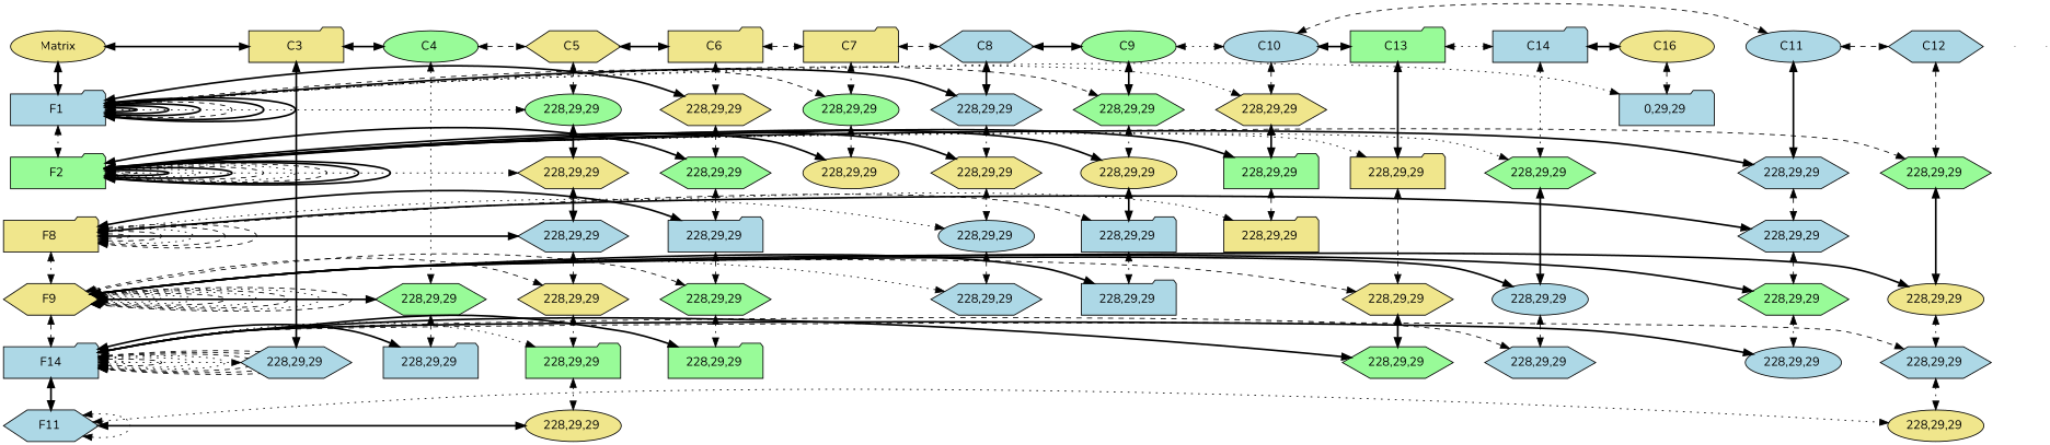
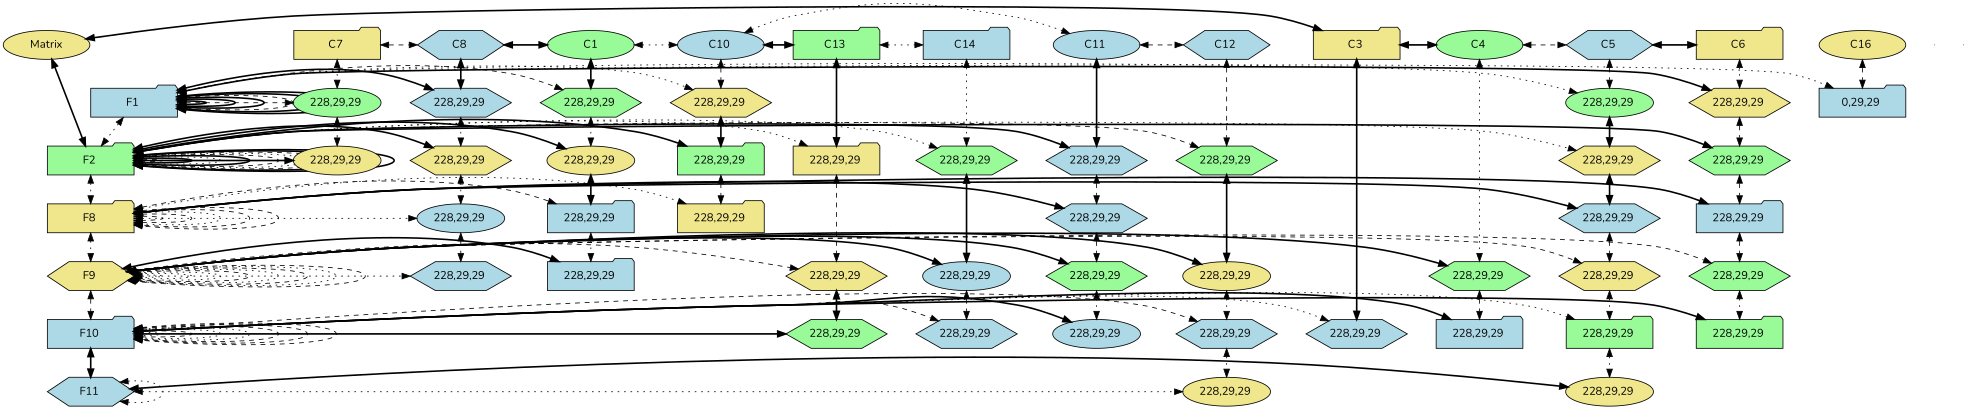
  digraph {
    fontname=Nunito
    nodesep=0.5
    node [fillcolor=lightblue fontname=Nunito group=0 shape=hexagon style=filled]
    edge [dir=both fontname=Nunito style=bold]
    n1 [label="F1 " shape=folder width=1.5]
    n2 [group=16 label="0,29,29 " shape=folder width=1.5]
    n3 [fillcolor=khaki group=10 label="228,29,29 " width=1.5]
    n4 [fillcolor=palegreen group=9 label="228,29,29 " width=1.5]
    n5 [group=8 label="228,29,29 " width=1.5]
    n6 [fillcolor=palegreen label="F2 " shape=folder width=1.5]
    n7 [fillcolor=khaki group=8 label="228,29,29 " width=1.5]
    n8 [fillcolor=palegreen group=7 label="228,29,29 " shape=ellipse width=1.5]
    n9 [fillcolor=khaki group=6 label="228,29,29 " width=1.5]
    n10 [fillcolor=palegreen group=5 label="228,29,29 " shape=ellipse width=1.5]
    n11 [fillcolor=palegreen group=14 label="228,29,29 " width=1.5]
    n12 [fillcolor=khaki group=13 label="228,29,29 " shape=folder width=1.5]
    n13 [fillcolor=palegreen group=12 label="228,29,29 " width=1.5]
    n14 [group=11 label="228,29,29 " width=1.5]
    n15 [fillcolor=palegreen group=10 label="228,29,29 " shape=folder width=1.5]
    n16 [fillcolor=khaki group=9 label="228,29,29 " shape=ellipse width=1.5]
    n17 [fillcolor=khaki group=7 label="228,29,29 " shape=ellipse width=1.5]
    n18 [fillcolor=palegreen group=6 label="228,29,29 " width=1.5]
    n19 [fillcolor=khaki group=5 label="228,29,29 " width=1.5]
    n20 [fillcolor=khaki label="F8 " shape=folder width=1.5]
    n21 [group=11 label="228,29,29 " width=1.5]
    n22 [fillcolor=khaki group=10 label="228,29,29 " shape=folder width=1.5]
    n23 [group=9 label="228,29,29 " shape=folder width=1.5]
    n24 [group=8 label="228,29,29 " shape=ellipse width=1.5]
    n25 [group=6 label="228,29,29 " shape=folder width=1.5]
    n26 [group=5 label="228,29,29 " width=1.5]
    n27 [fillcolor=khaki label="F9 " width=1.5]
    n28 [group=14 label="228,29,29 " shape=ellipse width=1.5]
    n29 [fillcolor=khaki group=13 label="228,29,29 " width=1.5]
    n30 [fillcolor=khaki group=12 label="228,29,29 " shape=ellipse width=1.5]
    n31 [fillcolor=palegreen group=11 label="228,29,29 " width=1.5]
    n32 [group=9 label="228,29,29 " shape=folder width=1.5]
    n33 [group=8 label="228,29,29 " width=1.5]
    n34 [fillcolor=palegreen group=6 label="228,29,29 " width=1.5]
    n35 [fillcolor=khaki group=5 label="228,29,29 " width=1.5]
    n36 [fillcolor=palegreen group=4 label="228,29,29 " width=1.5]
    n37 [fillcolor=khaki label=Matrix shape=ellipse width=1.5]
    n38 [group=11 label="C11 " shape=ellipse width=1.5]
-   n39 [label=F14 shape=folder width=1.5]
+   n39 [label="F10 " shape=folder width=1.5]
    n40 [group=14 label="228,29,29 " width=1.5]
    n41 [fillcolor=palegreen group=13 label="228,29,29 " width=1.5]
    n42 [group=12 label="228,29,29 " width=1.5]
    n43 [group=11 label="228,29,29 " shape=ellipse width=1.5]
    n44 [fillcolor=palegreen group=6 label="228,29,29 " shape=folder width=1.5]
    n45 [fillcolor=palegreen group=5 label="228,29,29 " shape=folder width=1.5]
    n46 [group=4 label="228,29,29 " shape=folder width=1.5]
    n47 [group=3 label="228,29,29 " width=1.5]
    n48 [label="F11 " width=1.5]
    n49 [fillcolor=khaki group=12 label="228,29,29 " shape=ellipse width=1.5]
    n50 [fillcolor=khaki group=5 label="228,29,29 " shape=ellipse width=1.5]
    n51 [fillcolor=khaki group=3 label="C3 " shape=folder width=1.5]
    n52 [fillcolor=palegreen group=4 label="C4 " shape=ellipse width=1.5]
-   n53 [fillcolor=khaki group=5 label="C5 " width=1.5]
+   n53 [group=5 label="C5 " width=1.5]
    n54 [fillcolor=khaki group=6 label="C6 " shape=folder width=1.5]
    n55 [fillcolor=khaki group=7 label="C7 " shape=folder width=1.5]
    n56 [group=8 label="C8 " width=1.5]
-   n57 [fillcolor=palegreen group=9 label="C9 " shape=ellipse width=1.5]
+   n57 [fillcolor=palegreen group=9 label=C1 shape=ellipse width=1.5]
    n58 [group=10 label="C10 " shape=ellipse width=1.5]
    n59 [group=12 label="C12 " width=1.5]
    n60 [fillcolor=palegreen group=13 label="C13 " shape=folder width=1.5]
    n61 [group=14 label="C14 " shape=folder width=1.5]
    n62 [fillcolor=khaki group=16 label="C16 " shape=ellipse width=1.5]
    e0 [shape=point width=0 group=""]
    e1 [fillcolor=khaki shape=point width=0 group=""]
    subgraph sub_1 {
      rank=same
      n1
      n2
    }
    subgraph sub_2 {
      rank=same
      n1
      n3
    }
    subgraph sub_3 {
      rank=same
      n1
      n4
    }
    subgraph sub_4 {
      rank=same
      n1
      n5
    }
    subgraph sub_5 {
      rank=same
      n6
      n7
    }
    subgraph sub_6 {
      rank=same
      n1
      n8
    }
    subgraph sub_7 {
      rank=same
      n1
      n9
    }
    subgraph sub_8 {
      rank=same
      n1
      n10
    }
    subgraph sub_9 {
      rank=same
      n6
      n11
    }
    subgraph sub_10 {
      rank=same
      n6
      n12
    }
    subgraph sub_11 {
      rank=same
      n6
      n13
    }
    subgraph sub_12 {
      rank=same
      n6
      n14
    }
    subgraph sub_13 {
      rank=same
      n6
      n15
    }
    subgraph sub_14 {
      rank=same
      n6
      n16
    }
    subgraph sub_15 {
      rank=same
      n6
      n17
    }
    subgraph sub_16 {
      rank=same
      n6
      n18
    }
    subgraph sub_17 {
      rank=same
      n6
      n19
    }
    subgraph sub_18 {
      rank=same
      n20
      n21
    }
    subgraph sub_19 {
      rank=same
      n20
      n22
    }
    subgraph sub_20 {
      rank=same
      n20
      n23
    }
    subgraph sub_21 {
      rank=same
      n20
      n24
    }
    subgraph sub_22 {
      rank=same
      n20
      n25
    }
    subgraph sub_23 {
      rank=same
      n20
      n26
    }
    subgraph sub_24 {
      rank=same
      n27
      n28
    }
    subgraph sub_25 {
      rank=same
      n27
      n29
    }
    subgraph sub_26 {
      rank=same
      n27
      n30
    }
    subgraph sub_27 {
      rank=same
      n27
      n31
    }
    subgraph sub_28 {
      rank=same
      n27
      n32
    }
    subgraph sub_29 {
      rank=same
      n27
      n33
    }
    subgraph sub_30 {
      rank=same
      n27
      n34
    }
    subgraph sub_31 {
      rank=same
      n27
      n35
    }
    subgraph sub_32 {
      rank=same
      n27
      n36
    }
    subgraph sub_33 {
      rank=same
      n37
      n38
    }
    subgraph sub_34 {
      rank=same
      n39
      n40
    }
    subgraph sub_35 {
      rank=same
      n39
      n41
    }
    subgraph sub_36 {
      rank=same
      n39
      n42
    }
    subgraph sub_37 {
      rank=same
      n39
      n43
    }
    subgraph sub_38 {
      rank=same
      n39
      n44
    }
    subgraph sub_39 {
      rank=same
      n39
      n45
    }
    subgraph sub_40 {
      rank=same
      n39
      n46
    }
    subgraph sub_41 {
      rank=same
      n39
      n47
    }
    subgraph sub_42 {
      rank=same
      n48
      n49
    }
    subgraph sub_43 {
      rank=same
      n48
      n50
    }
    subgraph sub_44 {
      rank=same
      n37
      n51
    }
    subgraph sub_45 {
      rank=same
      n37
      n52
    }
    subgraph sub_46 {
      rank=same
      n37
      n53
    }
    subgraph sub_47 {
      rank=same
      n37
      n54
    }
    subgraph sub_48 {
      rank=same
      n37
      n55
    }
    subgraph sub_49 {
      rank=same
      n37
      n56
    }
    subgraph sub_50 {
      rank=same
      n37
      n57
    }
    subgraph sub_51 {
      rank=same
      n37
      n58
    }
    subgraph sub_52 {
      rank=same
      n37
      n59
    }
    subgraph sub_53 {
      rank=same
      n37
      n60
    }
    subgraph sub_54 {
      rank=same
      n37
      n61
    }
    subgraph sub_55 {
      rank=same
      n37
      n62
    }
    n1 -> n1
    n1 -> n1
    n1 -> n1
    n1 -> n1 [style=dashed]
    n1 -> n1
    n1 -> n1
    n1 -> n2 [style=dotted]
    n1 -> n3 [style=dotted]
    n1 -> n4 [style=dashed]
    n1 -> n5
    n1 -> n6 [style=dotted]
    n1 -> n8 [style=dashed]
    n1 -> n9
    n1 -> n10 [style=dotted]
    n3 -> n15
    n4 -> n16 [style=dotted]
    n5 -> n7 [style=dotted]
    n6 -> n6 [style=dashed]
    n6 -> n6
    n6 -> n6 [style=dotted]
    n6 -> n6
    n6 -> n6 [style=dashed]
    n6 -> n6 [style=dotted]
    n6 -> n6 [style=dashed]
    n6 -> n6
    n6 -> n6
    n6 -> n7
    n6 -> n11 [style=dotted]
    n6 -> n12 [style=dotted]
    n6 -> n13 [style=dashed]
    n6 -> n14
    n6 -> n15
    n6 -> n16
    n6 -> n17
    n6 -> n18
    n6 -> n19 [style=dotted]
+   n6 -> n20 [style=dotted]
    n7 -> n24 [style=dotted]
    n8 -> n17 [style=dashed]
    n9 -> n18 [style=dashed]
    n10 -> n19
    n11 -> n28
    n12 -> n29 [style=dashed]
    n13 -> n30
    n14 -> n21 [style=dashed]
    n15 -> n22 [style=dashed]
    n16 -> n23
    n18 -> n25 [style=dashed]
    n19 -> n26
    n20 -> n20 [style=dashed]
    n20 -> n20 [style=dashed]
    n20 -> n20 [style=dotted]
    n20 -> n20 [style=dashed]
    n20 -> n20 [style=dashed]
    n20 -> n21
    n20 -> n22 [style=dotted]
    n20 -> n23 [style=dashed]
    n20 -> n24 [style=dotted]
    n20 -> n25
    n20 -> n26
    n20 -> n27 [style=dotted]
    n21 -> n31 [style=dashed]
    n23 -> n32 [style=dotted]
    n24 -> n33 [style=dashed]
    n25 -> n34 [style=dashed]
    n26 -> n35 [style=dashed]
    n27 -> n27 [style=dotted]
    n27 -> n27 [style=dotted]
    n27 -> n27 [style=dotted]
    n27 -> n27 [style=dashed]
    n27 -> n27 [style=dotted]
    n27 -> n27 [style=dashed]
    n27 -> n27 [style=dotted]
    n27 -> n27 [style=dashed]
    n27 -> n28
    n27 -> n29 [style=dashed]
    n27 -> n30
    n27 -> n31
    n27 -> n32
    n27 -> n33 [style=dotted]
    n27 -> n34 [style=dashed]
    n27 -> n35 [style=dashed]
    n27 -> n36
    n27 -> n39 [style=dashed]
    n28 -> n40 [style=dashed]
    n29 -> n41
    n30 -> n42 [style=dotted]
    n31 -> n43 [style=dotted]
    n34 -> n44 [style=dotted]
    n35 -> n45 [style=dotted]
    n36 -> n46 [style=dashed]
-   n37 -> n1
+   n37 -> n6
    n37 -> n51
    n38 -> n14
    n38 -> n59 [style=dashed]
    n39 -> n39 [style=dotted]
    n39 -> n39 [style=dashed]
    n39 -> n39 [style=dotted]
    n39 -> n39 [style=dotted]
    n39 -> n39 [style=dashed]
    n39 -> n39 [style=dashed]
    n39 -> n39 [style=dashed]
    n39 -> n40 [style=dashed]
    n39 -> n41
    n39 -> n42 [style=dashed]
    n39 -> n43
    n39 -> n44
    n39 -> n45 [style=dotted]
    n39 -> n46
    n39 -> n47 [style=dotted]
    n39 -> n48
    n42 -> n49 [style=dotted]
    n45 -> n50 [style=dotted]
    n48 -> n48 [style=dotted]
    n48 -> n49 [style=dotted]
    n48 -> n50
    n51 -> n47
    n51 -> n52
    n52 -> n36 [style=dotted]
    n52 -> n53 [style=dashed]
    n53 -> n10 [style=dashed]
    n53 -> n54
    n54 -> n9 [style=dotted]
-   n54 -> n55 [style=dashed]
    n55 -> n8 [style=dotted]
    n55 -> n56 [style=dashed]
    n56 -> n5
    n56 -> n57
    n57 -> n4
    n57 -> n58 [style=dotted]
    n58 -> n3 [style=dashed]
-   n58 -> n38 [style=dashed]
+   n58 -> n38 [style=dotted]
    n58 -> n60
    n59 -> n13 [style=dashed]
    n60 -> n12
    n60 -> n61 [style=dotted]
    n61 -> n11 [style=dotted]
-   n61 -> n62
    n62 -> n2 [style=dashed]
  }
